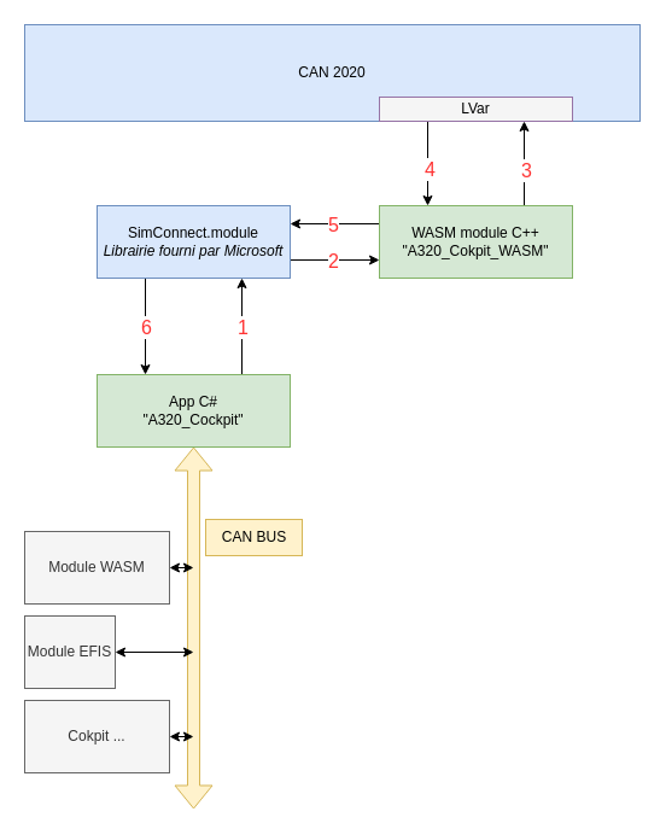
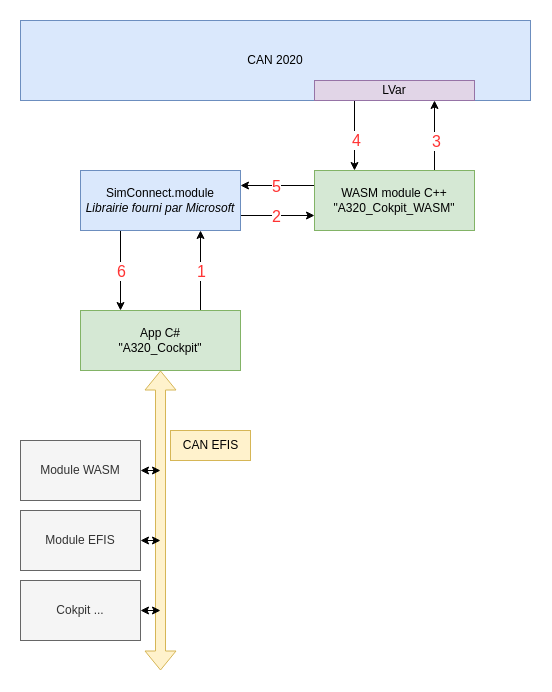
  <mxCell id="0" />
  <mxCell id="1" parent="0" />
  <mxCell id="2" value="CAN 2020" style="rounded=0;whiteSpace=wrap;html=1;fillColor=#dae8fc;strokeColor=#6c8ebf;" parent="1" vertex="1"><mxGeometry x="20" y="20" width="510" height="80" as="geometry" /></mxCell>
  <mxCell id="3" style="edgeStyle=orthogonalEdgeStyle;rounded=0;orthogonalLoop=1;jettySize=auto;html=1;exitX=1;exitY=0.25;exitDx=0;exitDy=0;entryX=0;entryY=0.25;entryDx=0;entryDy=0;startArrow=classic;startFill=1;endArrow=none;endFill=0;" parent="1" source="11" target="14" edge="1"><mxGeometry relative="1" as="geometry" /></mxCell>
  <mxCell id="4" value="5" style="edgeLabel;html=1;align=center;verticalAlign=middle;resizable=0;points=[];fontSize=16;fontColor=#FF3333;" parent="3" vertex="1" connectable="0"><mxGeometry x="0.243" relative="1" as="geometry"><mxPoint x="-11" as="offset" /></mxGeometry></mxCell>
  <mxCell id="5" style="edgeStyle=orthogonalEdgeStyle;rounded=0;orthogonalLoop=1;jettySize=auto;html=1;exitX=1;exitY=0.75;exitDx=0;exitDy=0;entryX=0;entryY=0.75;entryDx=0;entryDy=0;" parent="1" source="11" target="14" edge="1"><mxGeometry relative="1" as="geometry" /></mxCell>
  <mxCell id="6" value="2" style="edgeLabel;html=1;align=center;verticalAlign=middle;resizable=0;points=[];fontSize=16;fontColor=#FF3333;" parent="5" vertex="1" connectable="0"><mxGeometry x="0.197" relative="1" as="geometry"><mxPoint x="-9" as="offset" /></mxGeometry></mxCell>
  <mxCell id="7" style="edgeStyle=orthogonalEdgeStyle;rounded=0;orthogonalLoop=1;jettySize=auto;html=1;exitX=0.75;exitY=1;exitDx=0;exitDy=0;entryX=0.75;entryY=0;entryDx=0;entryDy=0;startArrow=classic;startFill=1;endArrow=none;endFill=0;" parent="1" source="11" target="15" edge="1"><mxGeometry relative="1" as="geometry" /></mxCell>
  <mxCell id="8" value="1" style="edgeLabel;html=1;align=center;verticalAlign=middle;resizable=0;points=[];fontSize=16;fontColor=#FF3333;" parent="7" vertex="1" connectable="0"><mxGeometry x="0.229" relative="1" as="geometry"><mxPoint y="-9" as="offset" /></mxGeometry></mxCell>
  <mxCell id="9" style="edgeStyle=orthogonalEdgeStyle;rounded=0;orthogonalLoop=1;jettySize=auto;html=1;exitX=0.25;exitY=1;exitDx=0;exitDy=0;entryX=0.25;entryY=0;entryDx=0;entryDy=0;" parent="1" source="11" target="15" edge="1"><mxGeometry relative="1" as="geometry" /></mxCell>
  <mxCell id="10" value="6" style="edgeLabel;html=1;align=center;verticalAlign=middle;resizable=0;points=[];fontSize=16;fontColor=#FF3333;" parent="9" vertex="1" connectable="0"><mxGeometry x="-0.257" relative="1" as="geometry"><mxPoint y="10" as="offset" /></mxGeometry></mxCell>
  <mxCell id="11" value="SimConnect.module&lt;br&gt;&lt;i&gt;Librairie fourni par Microsoft&lt;/i&gt;" style="rounded=0;whiteSpace=wrap;html=1;fillColor=#dae8fc;strokeColor=#6c8ebf;" parent="1" vertex="1"><mxGeometry x="80" y="170" width="160" height="60" as="geometry" /></mxCell>
  <mxCell id="12" style="edgeStyle=orthogonalEdgeStyle;rounded=0;orthogonalLoop=1;jettySize=auto;html=1;exitX=0.75;exitY=0;exitDx=0;exitDy=0;entryX=0.75;entryY=1;entryDx=0;entryDy=0;startArrow=none;startFill=0;endArrow=classic;endFill=1;" parent="1" source="14" target="18" edge="1"><mxGeometry relative="1" as="geometry" /></mxCell>
  <mxCell id="13" value="3" style="edgeLabel;html=1;align=center;verticalAlign=middle;resizable=0;points=[];fontSize=16;fontColor=#FF3333;" parent="12" vertex="1" connectable="0"><mxGeometry x="0.274" y="-1" relative="1" as="geometry"><mxPoint y="15" as="offset" /></mxGeometry></mxCell>
  <mxCell id="14" value="WASM module C++&lt;br&gt;&quot;A320_Cokpit_WASM&quot;" style="rounded=0;whiteSpace=wrap;html=1;fillColor=#d5e8d4;strokeColor=#82b366;" parent="1" vertex="1"><mxGeometry x="314" y="170" width="160" height="60" as="geometry" /></mxCell>
  <mxCell id="15" value="App C#&lt;br&gt;&quot;A320_Cockpit&quot;" style="rounded=0;whiteSpace=wrap;html=1;fillColor=#d5e8d4;strokeColor=#82b366;" parent="1" vertex="1"><mxGeometry x="80" y="310" width="160" height="60" as="geometry" /></mxCell>
  <mxCell id="16" style="edgeStyle=orthogonalEdgeStyle;rounded=0;orthogonalLoop=1;jettySize=auto;html=1;exitX=0.25;exitY=1;exitDx=0;exitDy=0;entryX=0.25;entryY=0;entryDx=0;entryDy=0;startArrow=none;startFill=0;endArrow=classic;endFill=1;" parent="1" source="18" target="14" edge="1"><mxGeometry relative="1" as="geometry" /></mxCell>
  <mxCell id="17" value="4" style="edgeLabel;html=1;align=center;verticalAlign=middle;resizable=0;points=[];fontSize=16;fontColor=#FF3333;" parent="16" vertex="1" connectable="0"><mxGeometry x="-0.192" y="1" relative="1" as="geometry"><mxPoint y="11" as="offset" /></mxGeometry></mxCell>
- <mxCell id="18" value="LVar" style="rounded=0;whiteSpace=wrap;html=1;fillColor=#f5f5f5;strokeColor=#9673a6;" parent="1" vertex="1"><mxGeometry x="314" y="80" width="160" height="20" as="geometry" /></mxCell>
+ <mxCell id="18" value="LVar" style="rounded=0;whiteSpace=wrap;html=1;fillColor=#e1d5e7;strokeColor=#9673a6;" parent="1" vertex="1"><mxGeometry x="314" y="80" width="160" height="20" as="geometry" /></mxCell>
  <mxCell id="19" value="" style="shape=flexArrow;endArrow=classic;startArrow=classic;html=1;rounded=0;entryX=0.5;entryY=1;entryDx=0;entryDy=0;fillColor=#fff2cc;strokeColor=#d6b656;" edge="1" parent="1" target="15"><mxGeometry width="100" height="100" relative="1" as="geometry"><mxPoint x="160" y="670" as="sourcePoint" /><mxPoint x="170" y="420" as="targetPoint" /></mxGeometry></mxCell>
  <mxCell id="20" style="edgeStyle=orthogonalEdgeStyle;rounded=0;orthogonalLoop=1;jettySize=auto;html=1;startArrow=classic;startFill=1;" edge="1" parent="1" source="21"><mxGeometry relative="1" as="geometry"><mxPoint x="160" y="470" as="targetPoint" /></mxGeometry></mxCell>
  <mxCell id="21" value="Module WASM" style="rounded=0;whiteSpace=wrap;html=1;fillColor=#f5f5f5;fontColor=#333333;strokeColor=#666666;" vertex="1" parent="1"><mxGeometry x="20" y="440" width="120" height="60" as="geometry" /></mxCell>
  <mxCell id="22" style="edgeStyle=orthogonalEdgeStyle;rounded=0;orthogonalLoop=1;jettySize=auto;html=1;startArrow=classic;startFill=1;" edge="1" parent="1" source="23"><mxGeometry relative="1" as="geometry"><mxPoint x="160" y="540" as="targetPoint" /></mxGeometry></mxCell>
- <mxCell id="23" value="Module EFIS" style="rounded=0;whiteSpace=wrap;html=1;fillColor=#f5f5f5;fontColor=#333333;strokeColor=#666666;" vertex="1" parent="1"><mxGeometry x="20" y="510" width="75" height="60" as="geometry" /></mxCell>
+ <mxCell id="23" value="Module EFIS" style="rounded=0;whiteSpace=wrap;html=1;fillColor=#f5f5f5;fontColor=#333333;strokeColor=#666666;" vertex="1" parent="1"><mxGeometry x="20" y="510" width="120" height="60" as="geometry" /></mxCell>
  <mxCell id="24" style="edgeStyle=orthogonalEdgeStyle;rounded=0;orthogonalLoop=1;jettySize=auto;html=1;startArrow=classic;startFill=1;" edge="1" parent="1" source="25"><mxGeometry relative="1" as="geometry"><mxPoint x="160" y="610" as="targetPoint" /></mxGeometry></mxCell>
  <mxCell id="25" value="Cokpit ..." style="rounded=0;whiteSpace=wrap;html=1;fillColor=#f5f5f5;fontColor=#333333;strokeColor=#666666;" vertex="1" parent="1"><mxGeometry x="20" y="580" width="120" height="60" as="geometry" /></mxCell>
- <mxCell id="26" value="CAN BUS" style="text;html=1;align=center;verticalAlign=middle;resizable=0;points=[];autosize=1;strokeColor=#d6b656;fillColor=#fff2cc;" vertex="1" parent="1"><mxGeometry x="170" y="430" width="80" height="30" as="geometry" /></mxCell>
+ <mxCell id="26" value="CAN EFIS" style="text;html=1;align=center;verticalAlign=middle;resizable=0;points=[];autosize=1;strokeColor=#d6b656;fillColor=#fff2cc;" vertex="1" parent="1"><mxGeometry x="170" y="430" width="80" height="30" as="geometry" /></mxCell>
